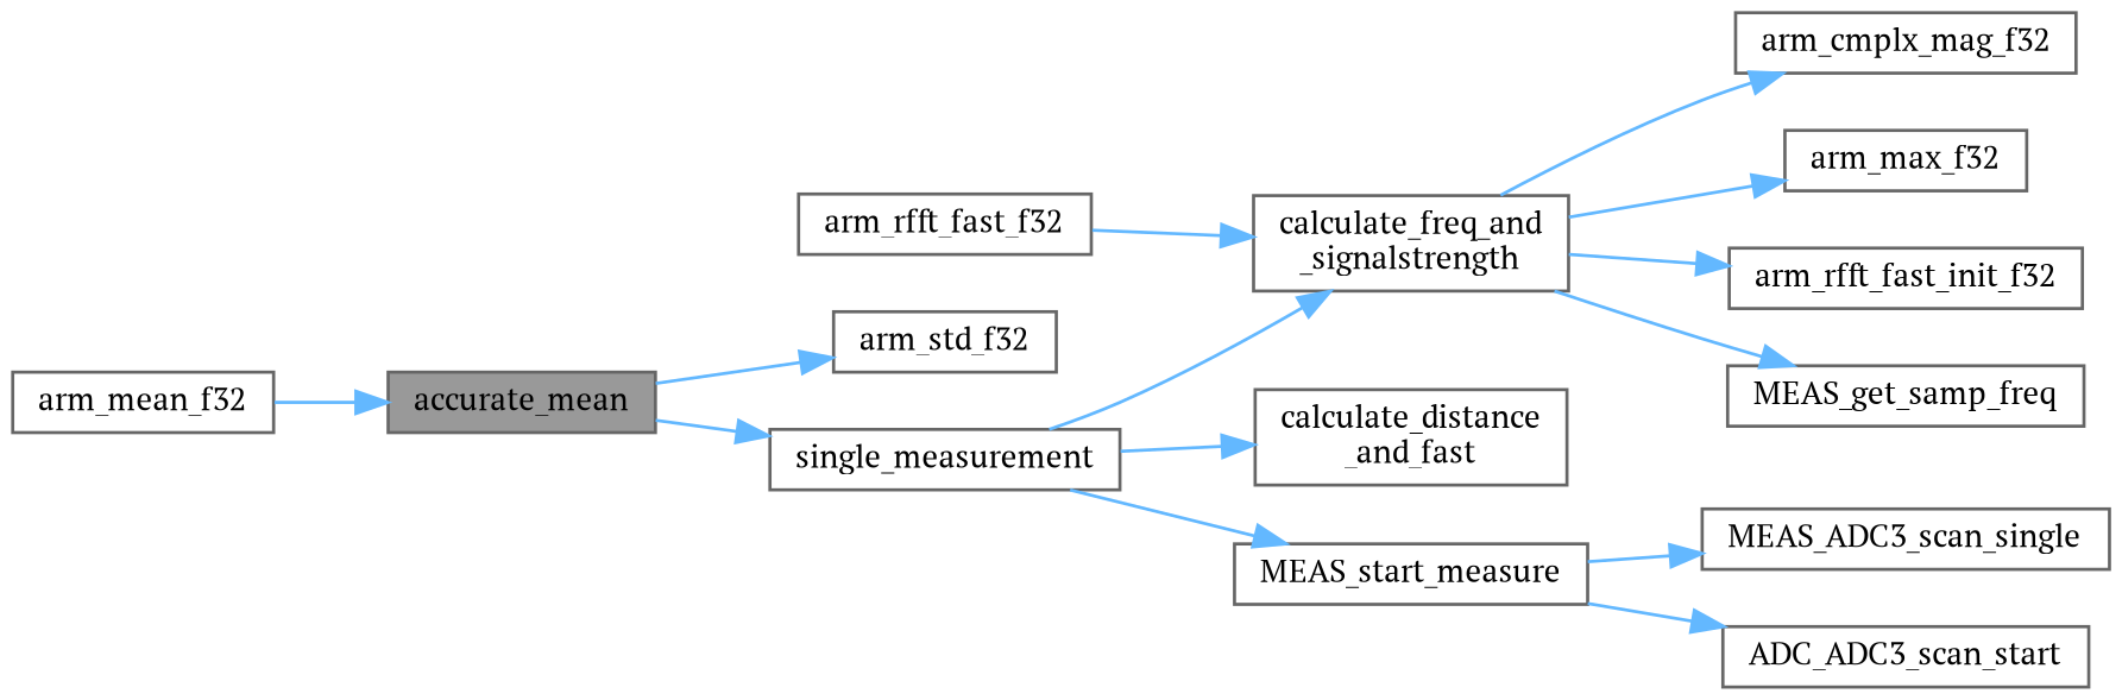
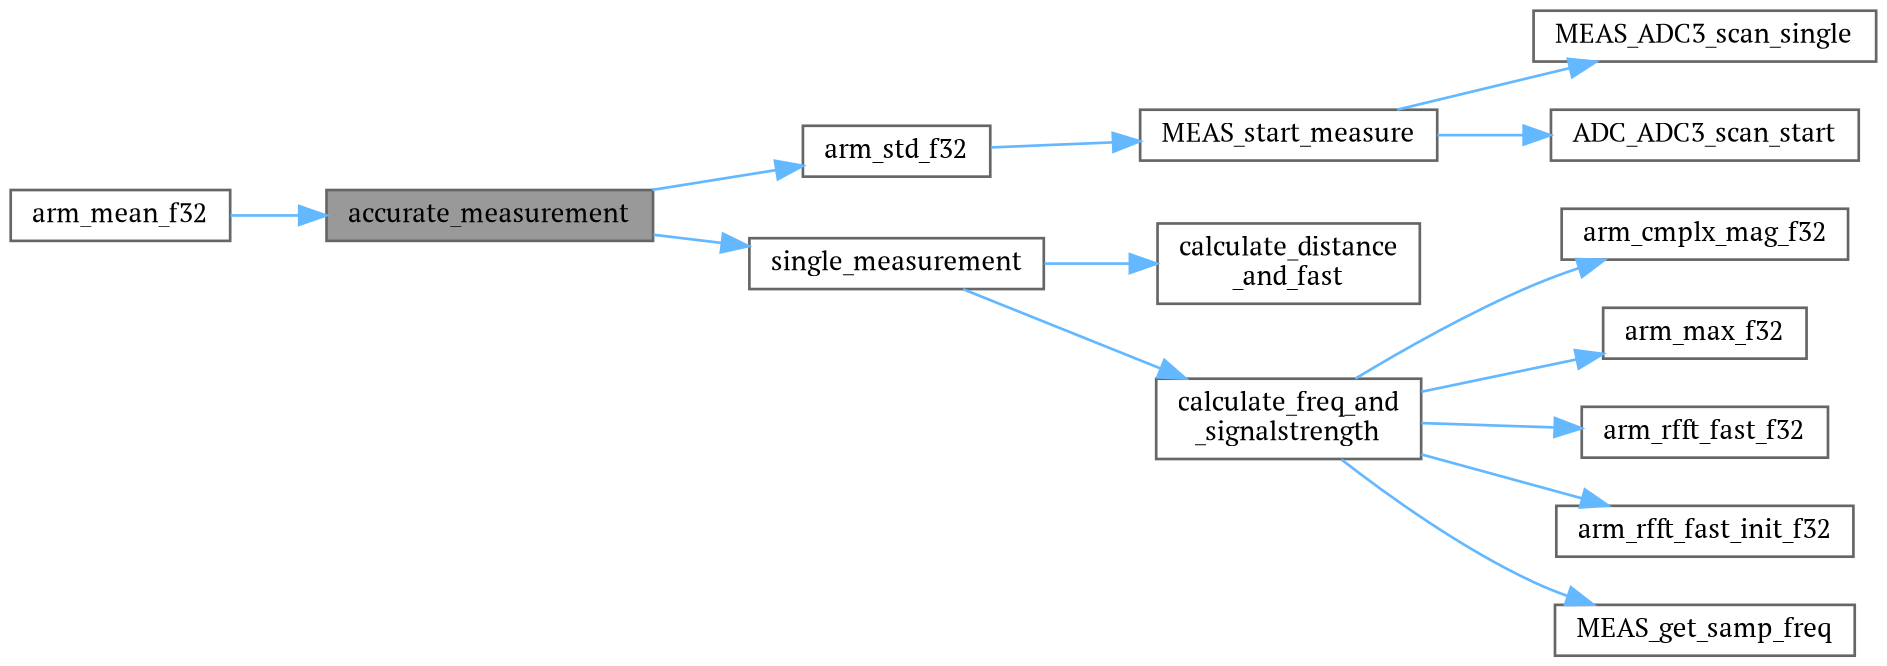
  digraph {
    fontname="PT Serif"
    rankdir=LR
    node [color=grey40 fillcolor=white fontname="PT Serif" fontsize=10 shape=box style=filled]
    edge [color=steelblue1 fontname="PT Serif" fontsize=10 labelfontname=Helvetica labelfontsize=10 style=solid]
-   n1 [color=gray40 fillcolor=grey60 fontcolor=black height=0.2 label=accurate_mean width=0.4]
+   n1 [color=gray40 fillcolor=grey60 fontcolor=black height=0.2 label=accurate_measurement width=0.4]
    n2 [height=0.2 label=arm_std_f32 width=0.4]
    n3 [height=0.2 label=single_measurement width=0.4]
    n4 [height=0.2 label=arm_mean_f32 width=0.4]
    n5 [height=0.2 label="calculate_distance\l_and_fast" width=0.4]
    n6 [height=0.2 label="calculate_freq_and\l_signalstrength" width=0.4]
    n7 [height=0.2 label=MEAS_start_measure width=0.4]
    n8 [height=0.2 label=arm_cmplx_mag_f32 width=0.4]
    n9 [height=0.2 label=arm_max_f32 width=0.4]
    n10 [height=0.2 label=arm_rfft_fast_f32 width=0.4]
    n11 [height=0.2 label=arm_rfft_fast_init_f32 width=0.4]
    n12 [height=0.2 label=MEAS_get_samp_freq width=0.4]
    n13 [height=0.2 label=MEAS_ADC3_scan_single width=0.4]
    n14 [height=0.2 label=ADC_ADC3_scan_start width=0.4]
    n1 -> n2
    n1 -> n3
    n3 -> n5
    n3 -> n6
-   n3 -> n7
+   n2 -> n7
    n4 -> n1
    n6 -> n8
    n6 -> n9
-   n10 -> n6
+   n6 -> n10
    n6 -> n11
    n6 -> n12
    n7 -> n13
    n7 -> n14
  }
